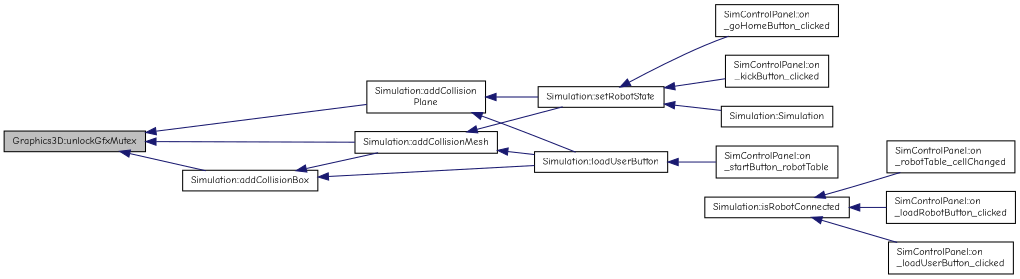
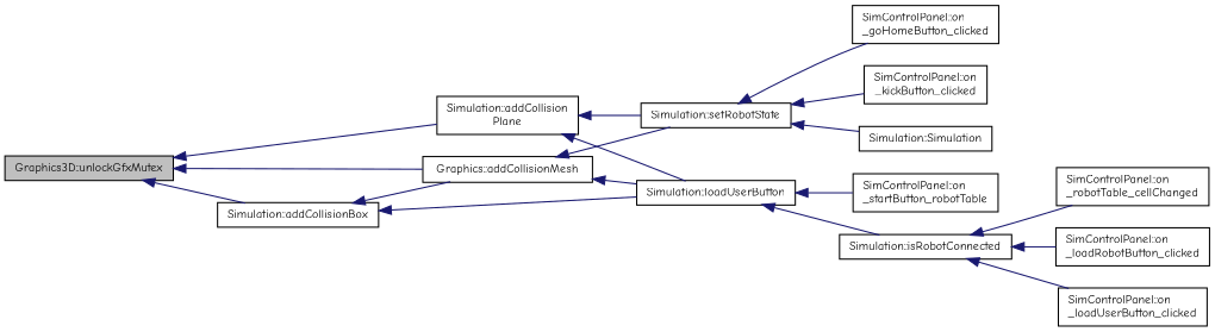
  digraph {
    fontname="Comic Neue"
    rankdir=LR
    node [color=black fillcolor=white fontname="Comic Neue" fontsize=10 shape=record style=filled]
    edge [color=midnightblue dir=back fontname="Comic Neue" fontsize=10 labelfontname=FreeSans labelfontsize=10 style=solid]
    n1 [fillcolor=grey75 fontcolor=black height=0.2 label="Graphics3D::unlockGfxMutex" width=0.4]
    n2 [height=0.2 label="Simulation::addCollision\lPlane" width=0.4]
    n3 [height=0.2 label="Simulation::addCollisionBox" width=0.4]
-   n4 [height=0.2 label="Simulation::addCollisionMesh" width=0.4]
+   n4 [height=0.2 label="Graphics::addCollisionMesh" width=0.4]
    n5 [height=0.2 label="Simulation::loadUserButton" width=0.4]
    n6 [height=0.2 label="Simulation::setRobotState" width=0.4]
    n7 [height=0.2 label="SimControlPanel::on\l_startButton_robotTable" width=0.4]
    n8 [height=0.2 label="Simulation::isRobotConnected" width=0.4]
    n9 [height=0.2 label="SimControlPanel::on\l_goHomeButton_clicked" width=0.4]
    n10 [height=0.2 label="SimControlPanel::on\l_kickButton_clicked" width=0.4]
    n11 [height=0.2 label="Simulation::Simulation" width=0.4]
    n12 [height=0.2 label="SimControlPanel::on\l_robotTable_cellChanged" width=0.4]
    n13 [height=0.2 label="SimControlPanel::on\l_loadRobotButton_clicked" width=0.4]
    n14 [height=0.2 label="SimControlPanel::on\l_loadUserButton_clicked" width=0.4]
    n1 -> n2
    n1 -> n3
    n1 -> n4
    n2 -> n5
    n2 -> n6
    n3 -> n4
    n3 -> n5
    n4 -> n5
    n4 -> n6
    n5 -> n7
+   n5 -> n8
    n6 -> n9
    n6 -> n10
    n6 -> n11
    n8 -> n12
    n8 -> n13
    n8 -> n14
  }
